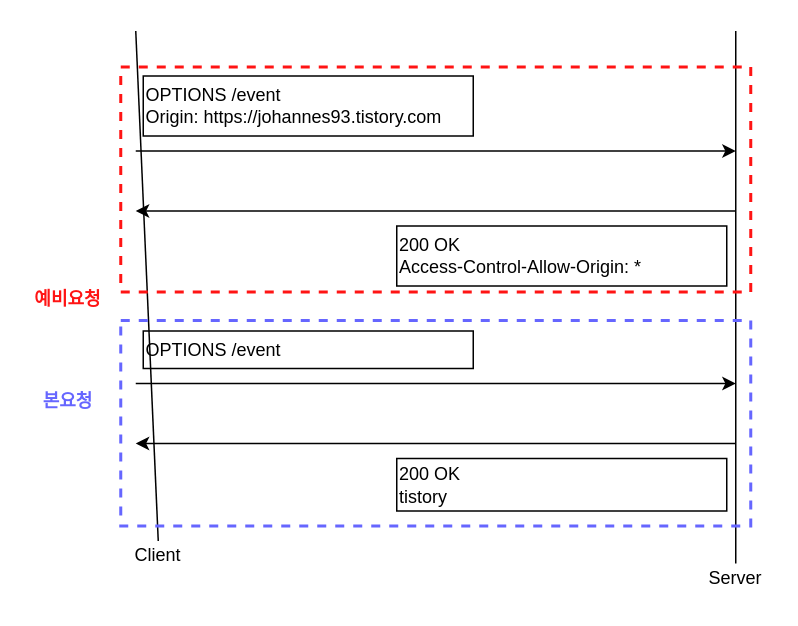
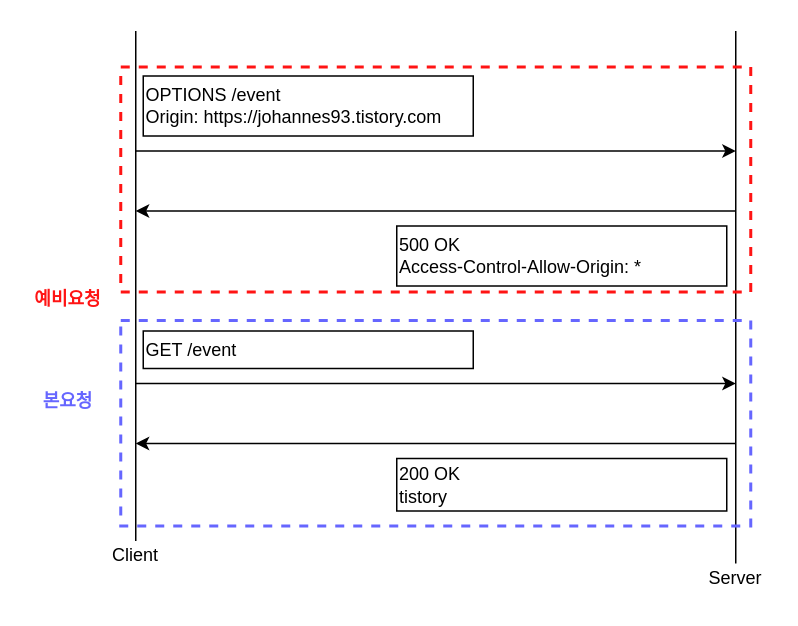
  <mxCell id="0" />
  <mxCell id="1" parent="0" />
  <mxCell id="2" value="" style="endArrow=none;html=1;exitX=0.5;exitY=0;exitDx=0;exitDy=0;" edge="1" parent="1" source="5"><mxGeometry width="50" height="50" relative="1" as="geometry"><mxPoint x="490" y="320" as="sourcePoint" /><mxPoint x="490" y="20" as="targetPoint" /></mxGeometry></mxCell>
  <mxCell id="3" value="" style="endArrow=none;html=1;exitX=0.5;exitY=0;exitDx=0;exitDy=0;" edge="1" parent="1" source="4"><mxGeometry width="50" height="50" relative="1" as="geometry"><mxPoint x="90" y="320" as="sourcePoint" /><mxPoint x="90" y="20" as="targetPoint" /></mxGeometry></mxCell>
- <mxCell id="4" value="Client" style="text;html=1;strokeColor=none;fillColor=none;align=center;verticalAlign=middle;whiteSpace=wrap;rounded=0;" vertex="1" parent="1"><mxGeometry x="85" y="360" width="40" height="20" as="geometry" /></mxCell>
+ <mxCell id="4" value="Client" style="text;html=1;strokeColor=none;fillColor=none;align=center;verticalAlign=middle;whiteSpace=wrap;rounded=0;" vertex="1" parent="1"><mxGeometry x="70" y="360" width="40" height="20" as="geometry" /></mxCell>
  <mxCell id="5" value="Server" style="text;html=1;strokeColor=none;fillColor=none;align=center;verticalAlign=middle;whiteSpace=wrap;rounded=0;" vertex="1" parent="1"><mxGeometry x="470" y="375" width="40" height="20" as="geometry" /></mxCell>
  <mxCell id="6" value="" style="endArrow=classic;html=1;" edge="1" parent="1"><mxGeometry width="50" height="50" relative="1" as="geometry"><mxPoint x="90" y="100" as="sourcePoint" /><mxPoint x="490" y="100" as="targetPoint" /></mxGeometry></mxCell>
  <mxCell id="7" value="OPTIONS /event&lt;br&gt;Origin:&amp;nbsp;https://johannes93.tistory.com" style="text;html=1;align=left;verticalAlign=middle;whiteSpace=wrap;rounded=0;strokeColor=#000000;" vertex="1" parent="1"><mxGeometry x="95" y="50" width="220" height="40" as="geometry" /></mxCell>
- <mxCell id="8" value="200 OK&lt;br&gt;Access-Control-Allow-Origin:&amp;nbsp;*" style="text;html=1;align=left;verticalAlign=middle;whiteSpace=wrap;rounded=0;strokeColor=#000000;" vertex="1" parent="1"><mxGeometry x="264" y="150" width="220" height="40" as="geometry" /></mxCell>
+ <mxCell id="8" value="500 OK&lt;br&gt;Access-Control-Allow-Origin:&amp;nbsp;*" style="text;html=1;align=left;verticalAlign=middle;whiteSpace=wrap;rounded=0;strokeColor=#000000;" vertex="1" parent="1"><mxGeometry x="264" y="150" width="220" height="40" as="geometry" /></mxCell>
  <mxCell id="9" value="" style="endArrow=classic;html=1;" edge="1" parent="1"><mxGeometry width="50" height="50" relative="1" as="geometry"><mxPoint x="490" y="140" as="sourcePoint" /><mxPoint x="90" y="140" as="targetPoint" /></mxGeometry></mxCell>
  <mxCell id="10" value="" style="endArrow=classic;html=1;" edge="1" parent="1"><mxGeometry width="50" height="50" relative="1" as="geometry"><mxPoint x="90" y="255" as="sourcePoint" /><mxPoint x="490" y="255" as="targetPoint" /></mxGeometry></mxCell>
- <mxCell id="11" value="OPTIONS /event" style="text;html=1;align=left;verticalAlign=middle;whiteSpace=wrap;rounded=0;strokeColor=#000000;" vertex="1" parent="1"><mxGeometry x="95" y="220" width="220" height="25" as="geometry" /></mxCell>
+ <mxCell id="11" value="GET /event" style="text;html=1;align=left;verticalAlign=middle;whiteSpace=wrap;rounded=0;strokeColor=#000000;" vertex="1" parent="1"><mxGeometry x="95" y="220" width="220" height="25" as="geometry" /></mxCell>
  <mxCell id="12" value="200 OK&lt;br&gt;tistory" style="text;html=1;align=left;verticalAlign=middle;whiteSpace=wrap;rounded=0;strokeColor=#000000;" vertex="1" parent="1"><mxGeometry x="264" y="305" width="220" height="35" as="geometry" /></mxCell>
  <mxCell id="13" value="" style="endArrow=classic;html=1;" edge="1" parent="1"><mxGeometry width="50" height="50" relative="1" as="geometry"><mxPoint x="490" y="295" as="sourcePoint" /><mxPoint x="90" y="295" as="targetPoint" /></mxGeometry></mxCell>
  <mxCell id="14" value="" style="rounded=0;whiteSpace=wrap;html=1;fillColor=none;strokeColor=#FF1414;dashed=1;strokeWidth=2;" vertex="1" parent="1"><mxGeometry x="80" y="44" width="420" height="150" as="geometry" /></mxCell>
  <mxCell id="15" value="" style="rounded=0;whiteSpace=wrap;html=1;fillColor=none;dashed=1;strokeWidth=2;strokeColor=#6666FF;" vertex="1" parent="1"><mxGeometry x="80" y="213" width="420" height="137" as="geometry" /></mxCell>
  <mxCell id="16" value="예비요청" style="text;html=1;strokeColor=none;fillColor=none;align=center;verticalAlign=middle;whiteSpace=wrap;rounded=0;dashed=1;fontColor=#FF1414;fontStyle=1" vertex="1" parent="1"><mxGeometry x="20" y="189" width="50" height="20" as="geometry" /></mxCell>
  <mxCell id="17" value="본요청" style="text;html=1;strokeColor=none;fillColor=none;align=center;verticalAlign=middle;whiteSpace=wrap;rounded=0;dashed=1;fontColor=#6666FF;fontStyle=1" vertex="1" parent="1"><mxGeometry x="20" y="256.5" width="50" height="20" as="geometry" /></mxCell>
